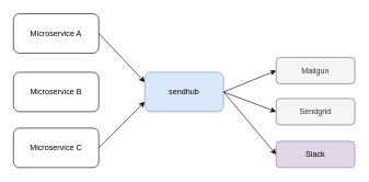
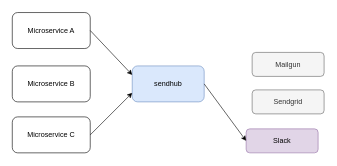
  <mxCell id="0" />
  <mxCell id="1" parent="0" />
  <mxCell id="2" value="Microservice A" style="rounded=1;whiteSpace=wrap;html=1;" vertex="1" parent="1"><mxGeometry x="20" y="20" width="130" height="60" as="geometry" /></mxCell>
  <mxCell id="3" value="Microservice B" style="rounded=1;whiteSpace=wrap;html=1;" vertex="1" parent="1"><mxGeometry x="20" y="109" width="130" height="60" as="geometry" /></mxCell>
  <mxCell id="4" value="Microservice C" style="rounded=1;whiteSpace=wrap;html=1;" vertex="1" parent="1"><mxGeometry x="20" y="194" width="130" height="60" as="geometry" /></mxCell>
  <mxCell id="5" value="sendhub" style="rounded=1;whiteSpace=wrap;html=1;fillColor=#dae8fc;strokeColor=#6c8ebf;" vertex="1" parent="1"><mxGeometry x="220" y="109" width="120" height="60" as="geometry" /></mxCell>
  <mxCell id="6" value="Mailgun" style="rounded=1;whiteSpace=wrap;html=1;fillColor=#f5f5f5;strokeColor=#666666;fontColor=#333333;" vertex="1" parent="1"><mxGeometry x="420" y="86.5" width="120" height="40" as="geometry" /></mxCell>
  <mxCell id="7" value="Sendgrid" style="rounded=1;whiteSpace=wrap;html=1;fillColor=#f5f5f5;strokeColor=#666666;fontColor=#333333;" vertex="1" parent="1"><mxGeometry x="420" y="149" width="120" height="40" as="geometry" /></mxCell>
- <mxCell id="8" value="Slack" style="rounded=1;whiteSpace=wrap;html=1;fillColor=#e1d5e7;strokeColor=#9673a6;" vertex="1" parent="1"><mxGeometry x="420" y="214" width="120" height="40" as="geometry" /></mxCell>
+ <mxCell id="8" value="Slack" style="rounded=1;whiteSpace=wrap;html=1;fillColor=#e1d5e7;strokeColor=#9673a6;" vertex="1" parent="1"><mxGeometry x="410" y="214" width="120" height="40" as="geometry" /></mxCell>
  <mxCell id="9" value="" style="endArrow=classic;html=1;exitX=1;exitY=0.5;exitDx=0;exitDy=0;entryX=0;entryY=0.25;entryDx=0;entryDy=0;" edge="1" parent="1" source="2" target="5"><mxGeometry width="50" height="50" relative="1" as="geometry"><mxPoint x="20" y="324" as="sourcePoint" /><mxPoint x="70" y="274" as="targetPoint" /></mxGeometry></mxCell>
  <mxCell id="10" value="" style="endArrow=classic;html=1;exitX=1;exitY=0.5;exitDx=0;exitDy=0;entryX=0;entryY=0.75;entryDx=0;entryDy=0;" edge="1" parent="1" source="4" target="5"><mxGeometry width="50" height="50" relative="1" as="geometry"><mxPoint x="150" y="149" as="sourcePoint" /><mxPoint x="240" y="149" as="targetPoint" /></mxGeometry></mxCell>
- <mxCell id="11" value="" style="endArrow=classic;html=1;exitX=1;exitY=0.5;exitDx=0;exitDy=0;entryX=0;entryY=0.5;entryDx=0;entryDy=0;" edge="1" parent="1" source="5" target="6"><mxGeometry width="50" height="50" relative="1" as="geometry"><mxPoint x="360" y="149" as="sourcePoint" /><mxPoint x="430" y="44" as="targetPoint" /></mxGeometry></mxCell>
- <mxCell id="12" value="" style="endArrow=classic;html=1;exitX=1;exitY=0.5;exitDx=0;exitDy=0;entryX=0;entryY=0.5;entryDx=0;entryDy=0;" edge="1" parent="1" source="5" target="7"><mxGeometry width="50" height="50" relative="1" as="geometry"><mxPoint x="360" y="149" as="sourcePoint" /><mxPoint x="430" y="106.5" as="targetPoint" /></mxGeometry></mxCell>
  <mxCell id="13" value="" style="endArrow=classic;html=1;exitX=1;exitY=0.5;exitDx=0;exitDy=0;entryX=0;entryY=0.5;entryDx=0;entryDy=0;" edge="1" parent="1" source="5" target="8"><mxGeometry width="50" height="50" relative="1" as="geometry"><mxPoint x="360" y="149" as="sourcePoint" /><mxPoint x="430" y="169" as="targetPoint" /></mxGeometry></mxCell>
